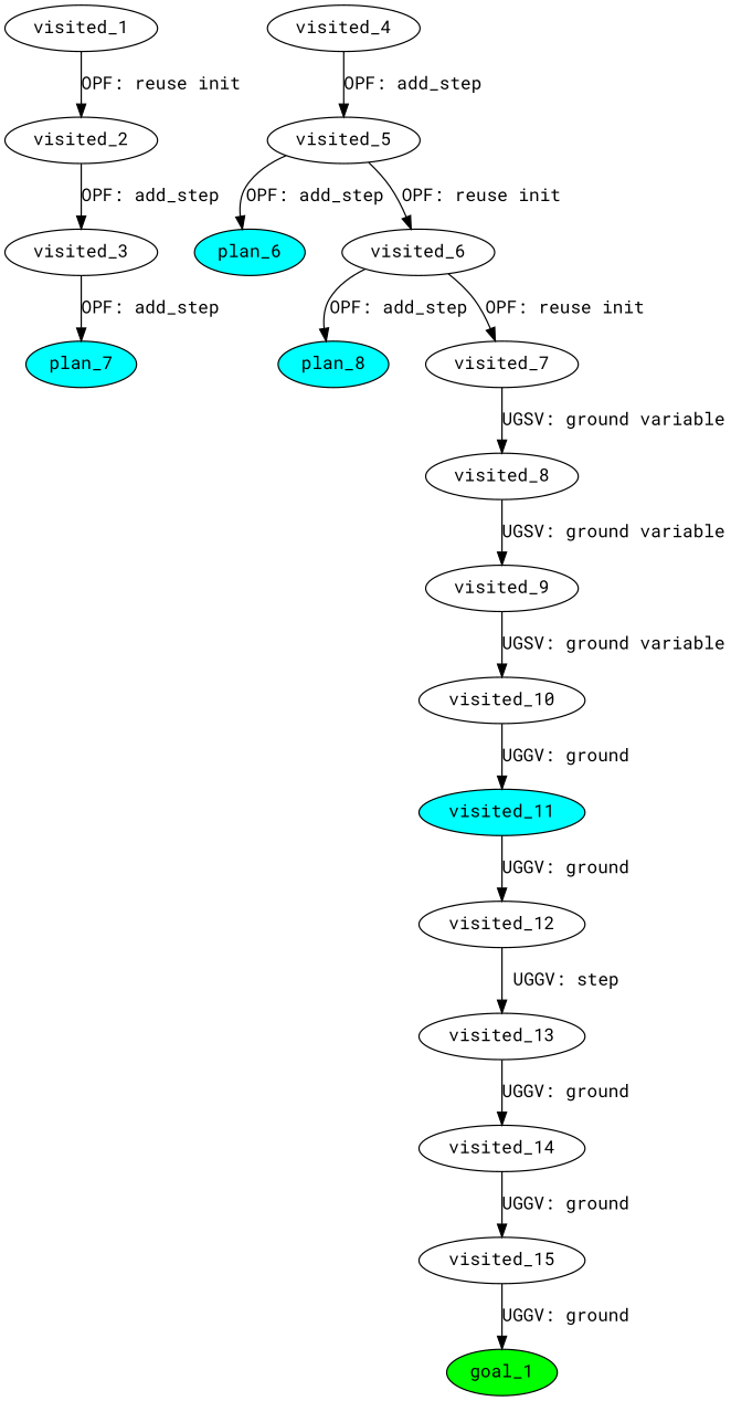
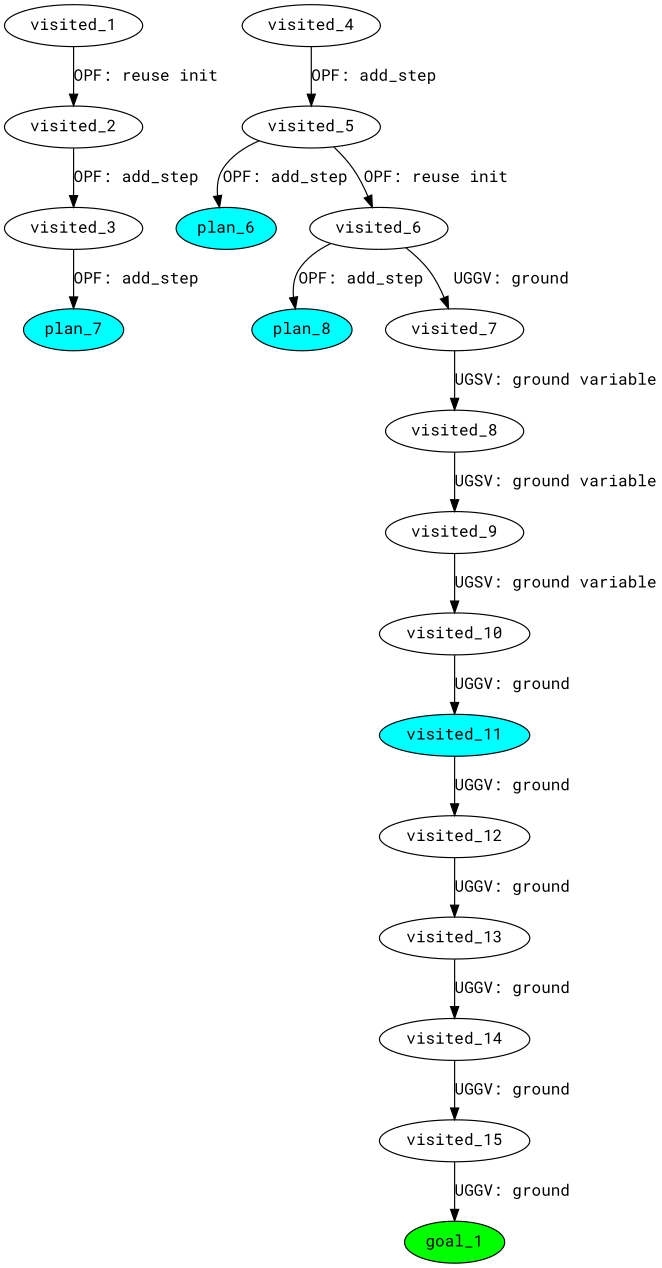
  digraph {
    fontname="Roboto Mono"
    node [fillcolor=white fontname="Roboto Mono" style=filled]
    edge [fontname="Roboto Mono"]
    n1 [label=visited_1]
    n2 [label=visited_2]
    n3 [label=visited_3]
    n4 [fillcolor=cyan label=plan_7]
    n5 [label=visited_4]
    n6 [label=visited_5]
    n7 [fillcolor=cyan label=plan_6]
    n8 [label=visited_6]
    n9 [fillcolor=cyan label=plan_8]
    n10 [label=visited_7]
    n11 [label=visited_8]
    n12 [label=visited_9]
    n13 [label=visited_10]
    n14 [fillcolor=cyan label=visited_11]
    n15 [label=visited_12]
    n16 [label=visited_13]
    n17 [label=visited_14]
    n18 [label=visited_15]
    n19 [fillcolor=green label=goal_1]
    n1 -> n2 [label="OPF: reuse init"]
    n2 -> n3 [label="OPF: add_step"]
    n3 -> n4 [label="OPF: add_step"]
    n5 -> n6 [label="OPF: add_step"]
    n6 -> n7 [label="OPF: add_step"]
    n6 -> n8 [label="OPF: reuse init"]
    n8 -> n9 [label="OPF: add_step"]
-   n8 -> n10 [label="OPF: reuse init"]
+   n8 -> n10 [label="UGGV: ground"]
    n10 -> n11 [label="UGSV: ground variable"]
    n11 -> n12 [label="UGSV: ground variable"]
    n12 -> n13 [label="UGSV: ground variable"]
    n13 -> n14 [label="UGGV: ground"]
    n14 -> n15 [label="UGGV: ground"]
-   n15 -> n16 [label="UGGV: step"]
+   n15 -> n16 [label="UGGV: ground"]
    n16 -> n17 [label="UGGV: ground"]
    n17 -> n18 [label="UGGV: ground"]
    n18 -> n19 [label="UGGV: ground"]
  }
